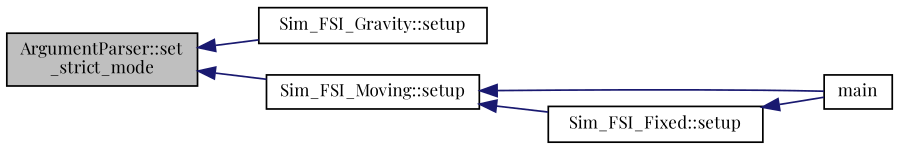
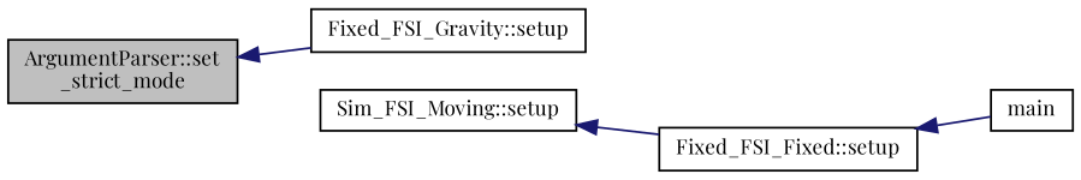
  digraph {
    fontname="Playfair Display"
    rankdir=LR
    node [color=black fillcolor=white fontname="Playfair Display" fontsize=10 shape=record style=filled]
    edge [color=midnightblue dir=back fontname="Playfair Display" fontsize=10 labelfontname=Helvetica labelfontsize=10 style=solid]
    n1 [fillcolor=grey75 fontcolor=black height=0.2 label="ArgumentParser::set\l_strict_mode" width=0.4]
-   n2 [height=0.2 label="Sim_FSI_Gravity::setup" width=0.4]
+   n2 [height=0.2 label="Fixed_FSI_Gravity::setup" width=0.4]
    n3 [height=0.2 label="Sim_FSI_Moving::setup" width=0.4]
    n4 [height=0.2 label=main width=0.4]
-   n5 [height=0.2 label="Sim_FSI_Fixed::setup" width=0.4]
+   n5 [height=0.2 label="Fixed_FSI_Fixed::setup" width=0.4]
    n1 -> n2
-   n1 -> n3
-   n3 -> n4
    n3 -> n5
    n5 -> n4
  }
